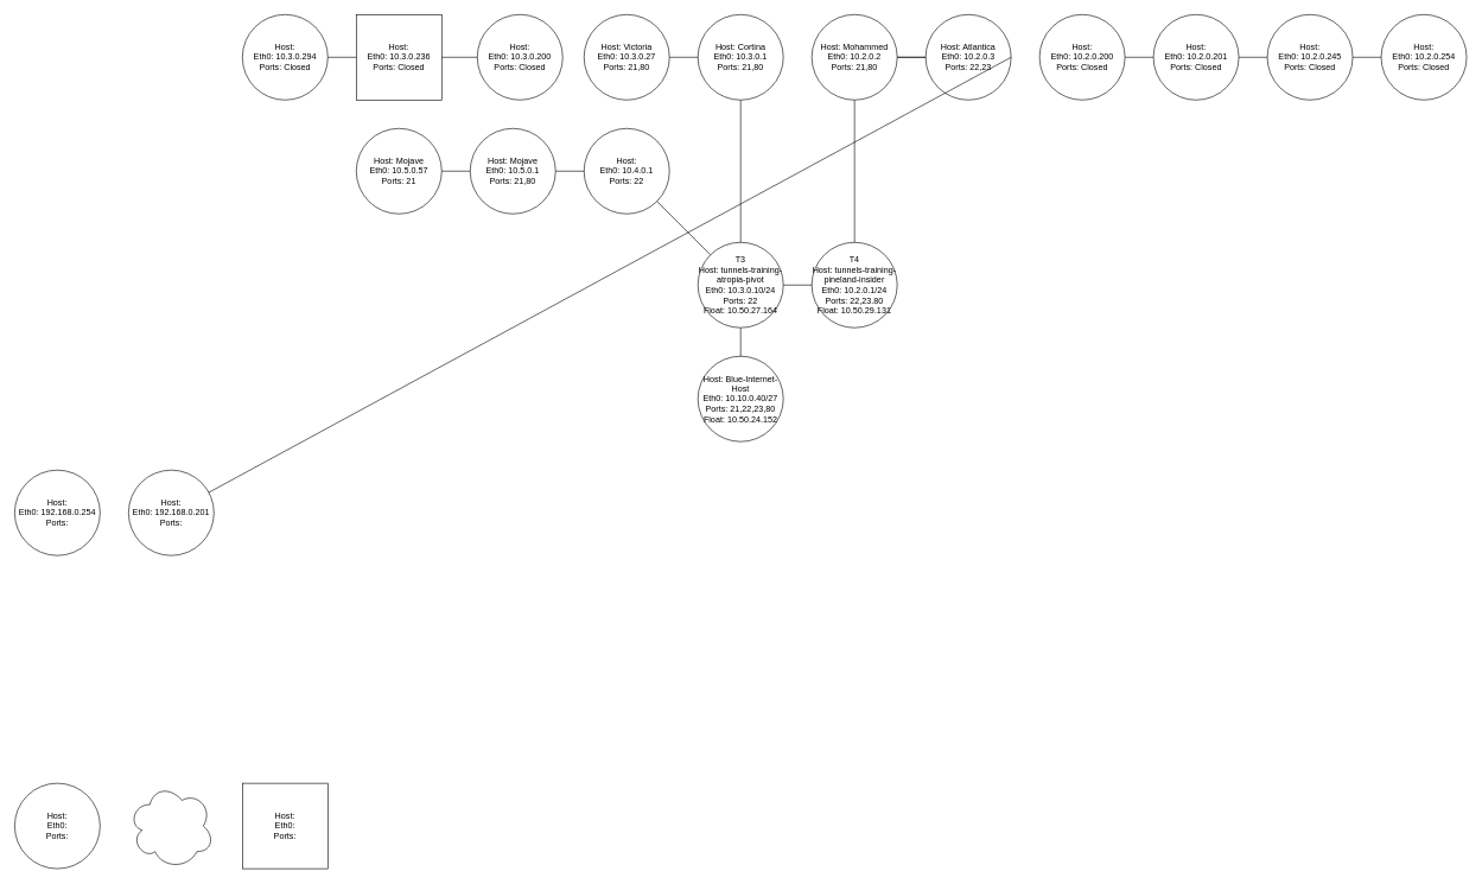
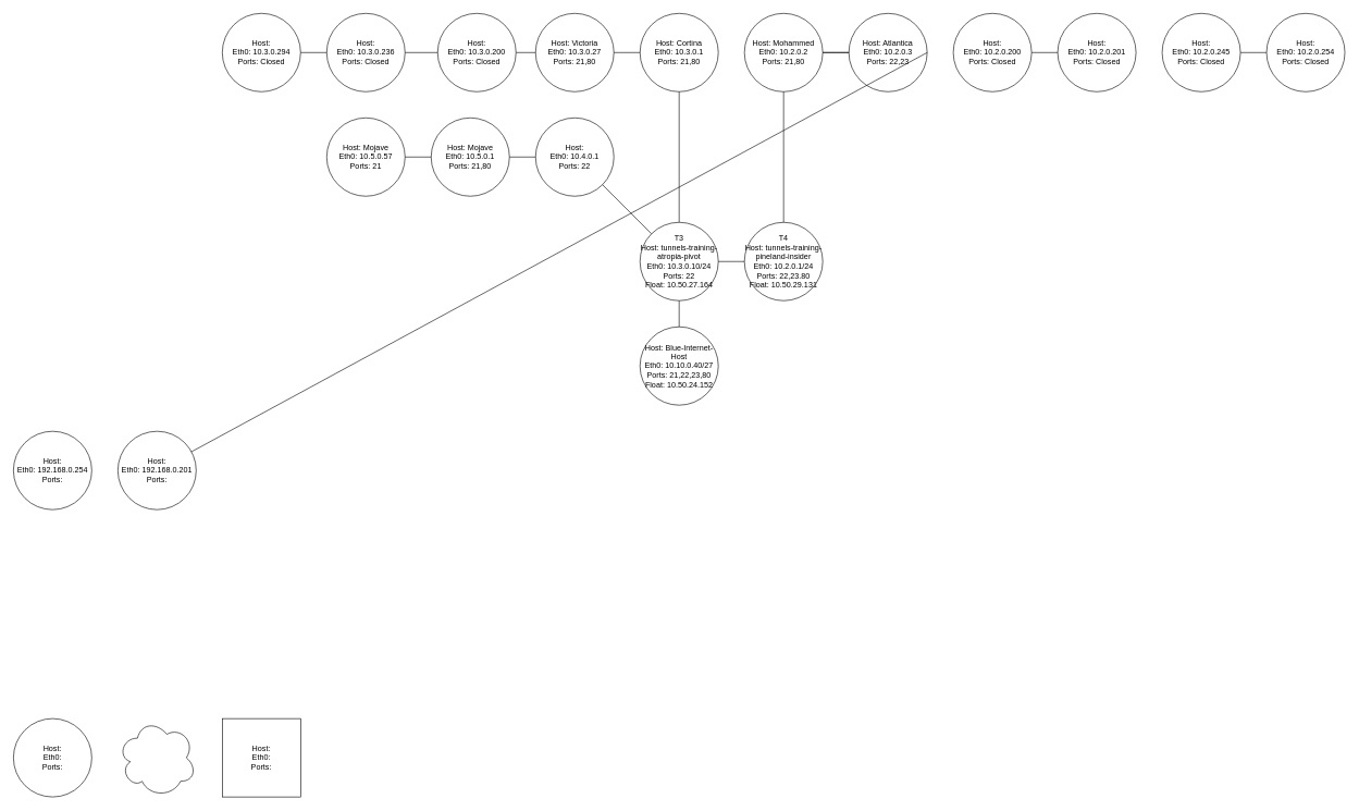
  <mxCell id="0" />
  <mxCell id="1" parent="0" />
  <mxCell id="2" value="&lt;div&gt;Host: &lt;br&gt;&lt;/div&gt;&lt;div&gt;Eth0: &lt;br&gt;&lt;/div&gt;&lt;div&gt;Ports: &lt;br&gt;&lt;/div&gt;" style="whiteSpace=wrap;html=1;aspect=fixed;" parent="1" vertex="1"><mxGeometry x="340" y="1100" width="120" height="120" as="geometry" /></mxCell>
  <mxCell id="3" value="" style="ellipse;shape=cloud;whiteSpace=wrap;html=1;" parent="1" vertex="1"><mxGeometry x="180" y="1100" width="120" height="120" as="geometry" /></mxCell>
  <mxCell id="4" value="&lt;div&gt;Host: &lt;br&gt;&lt;/div&gt;&lt;div&gt;Eth0: &lt;br&gt;&lt;/div&gt;&lt;div&gt;Ports: &lt;br&gt;&lt;/div&gt;" style="ellipse;whiteSpace=wrap;html=1;aspect=fixed;" parent="1" vertex="1"><mxGeometry x="20" y="1100" width="120" height="120" as="geometry" /></mxCell>
  <mxCell id="5" value="&lt;div&gt;T3&lt;br&gt;&lt;/div&gt;&lt;div&gt;Host: tunnels-training-atropia-pivot&lt;br&gt;&lt;/div&gt;&lt;div&gt;Eth0: 10.3.0.10/24&lt;br&gt;&lt;/div&gt;&lt;div&gt;Ports: 22&lt;/div&gt;&lt;div&gt;Float: 10.50.27.164&lt;br&gt;&lt;/div&gt;" style="ellipse;whiteSpace=wrap;html=1;aspect=fixed;" parent="1" vertex="1"><mxGeometry x="980" y="340" width="120" height="120" as="geometry" /></mxCell>
  <mxCell id="6" value="&lt;div&gt;T4&lt;br&gt;&lt;/div&gt;&lt;div&gt;Host: tunnels-training-pineland-insider&lt;br&gt;&lt;/div&gt;&lt;div&gt;Eth0: 10.2.0.1/24&lt;br&gt;&lt;/div&gt;&lt;div&gt;Ports: 22,23.80&lt;/div&gt;&lt;div&gt;Float: 10.50.29.131&lt;br&gt;&lt;/div&gt;" style="ellipse;whiteSpace=wrap;html=1;aspect=fixed;" parent="1" vertex="1"><mxGeometry x="1140" y="340" width="120" height="120" as="geometry" /></mxCell>
  <mxCell id="7" value="&lt;div&gt;Host: Blue-Internet-Host&lt;br&gt;&lt;/div&gt;&lt;div&gt;Eth0: 10.10.0.40/27 &lt;br&gt;&lt;/div&gt;&lt;div&gt;Ports: 21,22,23,80&lt;/div&gt;&lt;div&gt;Float: 10.50.24.152&lt;br&gt;&lt;/div&gt;" style="ellipse;whiteSpace=wrap;html=1;aspect=fixed;" parent="1" vertex="1"><mxGeometry x="980" y="500" width="120" height="120" as="geometry" /></mxCell>
  <mxCell id="8" value="&lt;div&gt;Host: Mohammed&lt;br&gt;&lt;/div&gt;&lt;div&gt;Eth0: 10.2.0.2&lt;br&gt;&lt;/div&gt;&lt;div&gt;Ports: 21,80&lt;br&gt;&lt;/div&gt;" style="ellipse;whiteSpace=wrap;html=1;aspect=fixed;" parent="1" vertex="1"><mxGeometry x="1140" y="20" width="120" height="120" as="geometry" /></mxCell>
  <mxCell id="9" value="&lt;div&gt;Host: Atlantica&lt;br&gt;&lt;/div&gt;&lt;div&gt;Eth0: 10.2.0.3&lt;br&gt;&lt;/div&gt;&lt;div&gt;Ports: 22,23&lt;br&gt;&lt;/div&gt;" style="ellipse;whiteSpace=wrap;html=1;aspect=fixed;" parent="1" vertex="1"><mxGeometry x="1300" y="20" width="120" height="120" as="geometry" /></mxCell>
  <mxCell id="10" value="&lt;div&gt;Host: &lt;br&gt;&lt;/div&gt;&lt;div&gt;Eth0: 10.2.0.201&lt;br&gt;&lt;/div&gt;&lt;div&gt;Ports: Closed&lt;br&gt;&lt;/div&gt;" style="ellipse;whiteSpace=wrap;html=1;aspect=fixed;" parent="1" vertex="1"><mxGeometry x="1620" y="20" width="120" height="120" as="geometry" /></mxCell>
  <mxCell id="11" value="&lt;div&gt;Host: &lt;br&gt;&lt;/div&gt;&lt;div&gt;Eth0: 10.2.0.245&lt;br&gt;&lt;/div&gt;&lt;div&gt;Ports: Closed&lt;br&gt;&lt;/div&gt;" style="ellipse;whiteSpace=wrap;html=1;aspect=fixed;" parent="1" vertex="1"><mxGeometry x="1780" y="20" width="120" height="120" as="geometry" /></mxCell>
  <mxCell id="12" value="&lt;div&gt;Host: &lt;br&gt;&lt;/div&gt;&lt;div&gt;Eth0: 10.2.0.200&lt;br&gt;&lt;/div&gt;&lt;div&gt;Ports: Closed&lt;br&gt;&lt;/div&gt;" style="ellipse;whiteSpace=wrap;html=1;aspect=fixed;" parent="1" vertex="1"><mxGeometry x="1460" y="20" width="120" height="120" as="geometry" /></mxCell>
  <mxCell id="13" value="" style="endArrow=none;html=1;rounded=0;entryX=0.5;entryY=1;entryDx=0;entryDy=0;exitX=0.5;exitY=0;exitDx=0;exitDy=0;" parent="1" source="6" target="8" edge="1"><mxGeometry width="50" height="50" relative="1" as="geometry"><mxPoint x="970" y="210" as="sourcePoint" /><mxPoint x="1020" y="160" as="targetPoint" /></mxGeometry></mxCell>
  <mxCell id="14" value="" style="endArrow=none;html=1;rounded=0;entryX=1;entryY=0.5;entryDx=0;entryDy=0;exitX=0;exitY=0.5;exitDx=0;exitDy=0;" parent="1" source="9" target="8" edge="1"><mxGeometry width="50" height="50" relative="1" as="geometry"><mxPoint x="870" y="105" as="sourcePoint" /><mxPoint x="920" y="55" as="targetPoint" /></mxGeometry></mxCell>
  <mxCell id="15" value="" style="endArrow=none;html=1;rounded=0;entryX=1;entryY=0.5;entryDx=0;entryDy=0;exitX=0;exitY=0.5;exitDx=0;exitDy=0;" parent="1" source="9" target="8" edge="1"><mxGeometry width="50" height="50" relative="1" as="geometry"><mxPoint x="1300" y="80" as="sourcePoint" /><mxPoint x="1260" y="80" as="targetPoint" /><Array as="points"><mxPoint x="1280" y="80" /></Array></mxGeometry></mxCell>
  <mxCell id="16" value="" style="endArrow=none;html=1;rounded=0;exitX=1;exitY=0.5;exitDx=0;exitDy=0;" parent="1" source="9" target="39" edge="1"><mxGeometry width="50" height="50" relative="1" as="geometry"><mxPoint x="1420" y="-10" as="sourcePoint" /><mxPoint x="1470" y="-60" as="targetPoint" /></mxGeometry></mxCell>
  <mxCell id="17" value="" style="endArrow=none;html=1;rounded=0;exitX=1;exitY=0.5;exitDx=0;exitDy=0;entryX=0;entryY=0.5;entryDx=0;entryDy=0;" parent="1" source="12" target="10" edge="1"><mxGeometry width="50" height="50" relative="1" as="geometry"><mxPoint x="1560" y="-60" as="sourcePoint" /><mxPoint x="1610" y="-110" as="targetPoint" /></mxGeometry></mxCell>
- <mxCell id="18" value="" style="endArrow=none;html=1;rounded=0;exitX=1;exitY=0.5;exitDx=0;exitDy=0;entryX=0;entryY=0.5;entryDx=0;entryDy=0;" parent="1" source="10" target="11" edge="1"><mxGeometry width="50" height="50" relative="1" as="geometry"><mxPoint x="1680" y="-40" as="sourcePoint" /><mxPoint x="1810" y="-270" as="targetPoint" /></mxGeometry></mxCell>
  <mxCell id="19" value="" style="endArrow=none;html=1;rounded=0;entryX=0.5;entryY=0;entryDx=0;entryDy=0;exitX=0.5;exitY=1;exitDx=0;exitDy=0;" parent="1" source="5" target="7" edge="1"><mxGeometry width="50" height="50" relative="1" as="geometry"><mxPoint x="870" y="620" as="sourcePoint" /><mxPoint x="920" y="570" as="targetPoint" /></mxGeometry></mxCell>
  <mxCell id="20" value="" style="endArrow=none;html=1;rounded=0;entryX=0;entryY=0.5;entryDx=0;entryDy=0;exitX=1;exitY=0.5;exitDx=0;exitDy=0;" parent="1" source="5" target="6" edge="1"><mxGeometry width="50" height="50" relative="1" as="geometry"><mxPoint x="1080" y="270" as="sourcePoint" /><mxPoint x="1130" as="targetPoint" y="220" /></mxGeometry></mxCell>
  <mxCell id="21" value="&lt;div&gt;Host: Cortina&lt;br&gt;&lt;/div&gt;&lt;div&gt;Eth0: 10.3.0.1&lt;br&gt;&lt;/div&gt;&lt;div&gt;Ports: 21,80&lt;br&gt;&lt;/div&gt;" style="ellipse;whiteSpace=wrap;html=1;aspect=fixed;" parent="1" vertex="1"><mxGeometry x="980" y="20" width="120" height="120" as="geometry" /></mxCell>
  <mxCell id="22" value="&lt;div&gt;Host: &lt;br&gt;&lt;/div&gt;&lt;div&gt;Eth0: 10.3.0.200&lt;br&gt;&lt;/div&gt;&lt;div&gt;Ports: Closed&lt;br&gt;&lt;/div&gt;" style="ellipse;whiteSpace=wrap;html=1;aspect=fixed;" parent="1" vertex="1"><mxGeometry x="670" y="20" width="120" height="120" as="geometry" /></mxCell>
  <mxCell id="23" value="" style="endArrow=none;html=1;rounded=0;entryX=0.5;entryY=1;entryDx=0;entryDy=0;exitX=0.5;exitY=0;exitDx=0;exitDy=0;" parent="1" source="5" target="21" edge="1"><mxGeometry width="50" height="50" relative="1" as="geometry"><mxPoint x="1000" y="270" as="sourcePoint" /><mxPoint x="1050" as="targetPoint" y="220" /></mxGeometry></mxCell>
- <mxCell id="24" value="&lt;div&gt;Host: &lt;br&gt;&lt;/div&gt;&lt;div&gt;Eth0: 10.3.0.236&lt;br&gt;&lt;/div&gt;&lt;div&gt;Ports: Closed&lt;br&gt;&lt;/div&gt;" style="whiteSpace=wrap;html=1;aspect=fixed;rounded=0;" parent="1" vertex="1"><mxGeometry x="500" y="20" width="120" height="120" as="geometry" /></mxCell>
+ <mxCell id="24" value="&lt;div&gt;Host: &lt;br&gt;&lt;/div&gt;&lt;div&gt;Eth0: 10.3.0.236&lt;br&gt;&lt;/div&gt;&lt;div&gt;Ports: Closed&lt;br&gt;&lt;/div&gt;" style="ellipse;whiteSpace=wrap;html=1;aspect=fixed;" parent="1" vertex="1"><mxGeometry x="500" y="20" width="120" height="120" as="geometry" /></mxCell>
  <mxCell id="25" value="&lt;div&gt;Host: Victoria&lt;br&gt;&lt;/div&gt;&lt;div&gt;Eth0: 10.3.0.27&lt;br&gt;&lt;/div&gt;&lt;div&gt;Ports: 21,80&lt;br&gt;&lt;/div&gt;" style="ellipse;whiteSpace=wrap;html=1;aspect=fixed;" parent="1" vertex="1"><mxGeometry x="820" y="20" width="120" height="120" as="geometry" /></mxCell>
  <mxCell id="26" value="" style="endArrow=none;html=1;rounded=0;entryX=0;entryY=0.5;entryDx=0;entryDy=0;exitX=1;exitY=0.5;exitDx=0;exitDy=0;" parent="1" source="25" target="21" edge="1"><mxGeometry width="50" height="50" relative="1" as="geometry"><mxPoint x="680" y="280" as="sourcePoint" /><mxPoint x="730" y="230" as="targetPoint" /></mxGeometry></mxCell>
+ <mxCell id="27" value="" style="endArrow=none;html=1;rounded=0;entryX=1;entryY=0.5;entryDx=0;entryDy=0;exitX=0;exitY=0.5;exitDx=0;exitDy=0;" parent="1" source="25" target="22" edge="1"><mxGeometry width="50" height="50" relative="1" as="geometry"><mxPoint x="820" y="260" as="sourcePoint" /><mxPoint x="870" y="210" as="targetPoint" /></mxGeometry></mxCell>
  <mxCell id="28" value="" style="endArrow=none;html=1;rounded=0;entryX=1;entryY=0.5;entryDx=0;entryDy=0;exitX=0;exitY=0.5;exitDx=0;exitDy=0;" parent="1" source="22" target="24" edge="1"><mxGeometry width="50" height="50" relative="1" as="geometry"><mxPoint x="700" y="340" as="sourcePoint" /><mxPoint x="750" y="290" as="targetPoint" /></mxGeometry></mxCell>
  <mxCell id="29" value="&lt;div&gt;Host: &lt;br&gt;&lt;/div&gt;&lt;div&gt;Eth0: 10.3.0.294&lt;br&gt;&lt;/div&gt;&lt;div&gt;Ports: Closed&lt;br&gt;&lt;/div&gt;" style="ellipse;whiteSpace=wrap;html=1;aspect=fixed;" parent="1" vertex="1"><mxGeometry x="340" y="20" width="120" height="120" as="geometry" /></mxCell>
  <mxCell id="30" value="&lt;div&gt;Host: &lt;br&gt;&lt;/div&gt;&lt;div&gt;Eth0: 10.2.0.254&lt;br&gt;&lt;/div&gt;&lt;div&gt;Ports: Closed&lt;br&gt;&lt;/div&gt;" style="ellipse;whiteSpace=wrap;html=1;aspect=fixed;" parent="1" vertex="1"><mxGeometry x="1940" y="20" width="120" height="120" as="geometry" /></mxCell>
  <mxCell id="31" value="" style="endArrow=none;html=1;rounded=0;entryX=1;entryY=0.5;entryDx=0;entryDy=0;exitX=0;exitY=0.5;exitDx=0;exitDy=0;" parent="1" source="24" target="29" edge="1"><mxGeometry width="50" height="50" relative="1" as="geometry"><mxPoint x="470" y="280" as="sourcePoint" /><mxPoint x="520" y="230" as="targetPoint" /></mxGeometry></mxCell>
  <mxCell id="32" value="" style="endArrow=none;html=1;rounded=0;entryX=0;entryY=0.5;entryDx=0;entryDy=0;exitX=1;exitY=0.5;exitDx=0;exitDy=0;" parent="1" source="11" target="30" edge="1"><mxGeometry width="50" height="50" relative="1" as="geometry"><mxPoint x="1820" y="370" as="sourcePoint" /><mxPoint x="1870" y="320" as="targetPoint" /></mxGeometry></mxCell>
  <mxCell id="33" value="&lt;div&gt;Host: Mojave&lt;br&gt;&lt;/div&gt;&lt;div&gt;Eth0: 10.5.0.1&lt;br&gt;&lt;/div&gt;&lt;div&gt;Ports: 21,80&lt;br&gt;&lt;/div&gt;" style="ellipse;whiteSpace=wrap;html=1;aspect=fixed;" parent="1" vertex="1"><mxGeometry x="660" y="180" width="120" height="120" as="geometry" /></mxCell>
  <mxCell id="34" value="&lt;div&gt;Host: &lt;br&gt;&lt;/div&gt;&lt;div&gt;Eth0: 10.4.0.1&lt;br&gt;&lt;/div&gt;&lt;div&gt;Ports: 22&lt;br&gt;&lt;/div&gt;" style="ellipse;whiteSpace=wrap;html=1;aspect=fixed;" parent="1" vertex="1"><mxGeometry x="820" y="180" width="120" height="120" as="geometry" /></mxCell>
  <mxCell id="35" value="" style="endArrow=none;html=1;rounded=0;entryX=0;entryY=0;entryDx=0;entryDy=0;exitX=1;exitY=1;exitDx=0;exitDy=0;" parent="1" source="34" target="5" edge="1"><mxGeometry width="50" height="50" relative="1" as="geometry"><mxPoint x="530" y="550" as="sourcePoint" /><mxPoint x="580" y="500" as="targetPoint" /></mxGeometry></mxCell>
  <mxCell id="36" value="" style="endArrow=none;html=1;rounded=0;entryX=0;entryY=0.5;entryDx=0;entryDy=0;exitX=1;exitY=0.5;exitDx=0;exitDy=0;" parent="1" source="33" target="34" edge="1"><mxGeometry width="50" height="50" relative="1" as="geometry"><mxPoint x="430" y="480" as="sourcePoint" /><mxPoint x="480" y="430" as="targetPoint" /></mxGeometry></mxCell>
  <mxCell id="37" value="&lt;div&gt;Host: Mojave&lt;br&gt;&lt;/div&gt;&lt;div&gt;Eth0: 10.5.0.57&lt;br&gt;&lt;/div&gt;&lt;div&gt;Ports: 21&lt;br&gt;&lt;/div&gt;" style="ellipse;whiteSpace=wrap;html=1;aspect=fixed;" parent="1" vertex="1"><mxGeometry x="500" y="180" width="120" height="120" as="geometry" /></mxCell>
  <mxCell id="38" value="" style="endArrow=none;html=1;rounded=0;entryX=0;entryY=0.5;entryDx=0;entryDy=0;exitX=1;exitY=0.5;exitDx=0;exitDy=0;" parent="1" source="37" target="33" edge="1"><mxGeometry width="50" height="50" relative="1" as="geometry"><mxPoint x="590" y="460" as="sourcePoint" /><mxPoint x="640" y="410" as="targetPoint" /></mxGeometry></mxCell>
  <mxCell id="39" value="&lt;div&gt;Host: &lt;br&gt;&lt;/div&gt;&lt;div&gt;Eth0: 192.168.0.201&lt;br&gt;&lt;/div&gt;&lt;div&gt;Ports: &lt;br&gt;&lt;/div&gt;" style="ellipse;whiteSpace=wrap;html=1;aspect=fixed;" parent="1" vertex="1"><mxGeometry x="180" y="660" width="120" height="120" as="geometry" /></mxCell>
  <mxCell id="40" value="&lt;div&gt;Host: &lt;br&gt;&lt;/div&gt;&lt;div&gt;Eth0: 192.168.0.254&lt;br&gt;&lt;/div&gt;&lt;div&gt;Ports: &lt;br&gt;&lt;/div&gt;" style="ellipse;whiteSpace=wrap;html=1;aspect=fixed;" parent="1" vertex="1"><mxGeometry x="20" y="660" width="120" height="120" as="geometry" /></mxCell>
